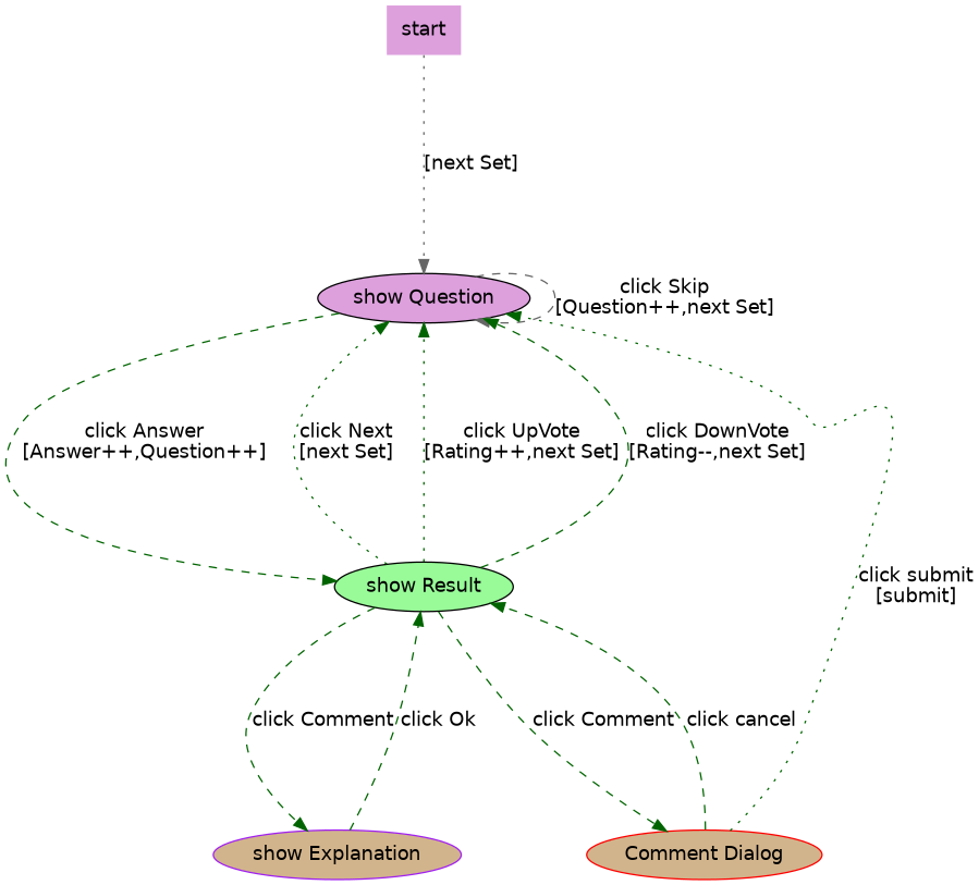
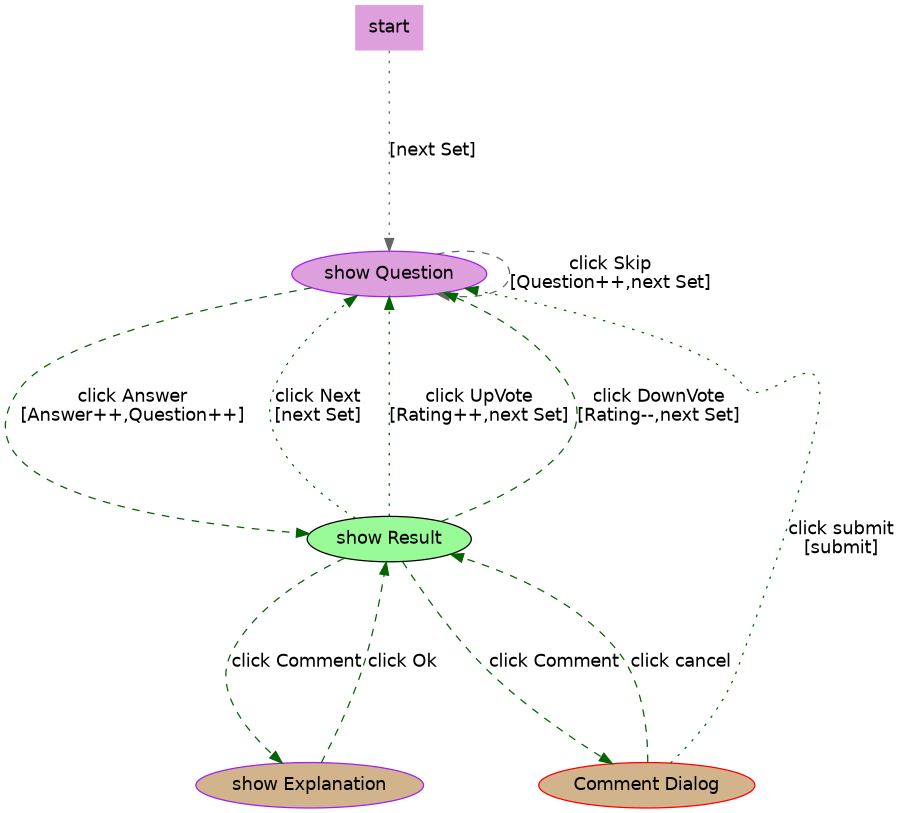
  digraph {
    concentrate=true
    fontname="DejaVu Sans"
    ranksep=2
    node [color=purple fillcolor=plum fontname="DejaVu Sans" style=filled]
    edge [color=darkgreen fontname="DejaVu Sans" style=dashed]
    start [shape=none]
-   "show Question" [color=black]
+   "show Question"
    "show Result" [color=black fillcolor=palegreen]
    "show Explanation" [fillcolor=tan]
    "Comment Dialog" [color=red fillcolor=tan]
    start -> "show Question" [color=gray40 label="[next Set]" style=dotted]
    "show Question" -> "show Question" [color=gray40 label="click Skip\n[Question++,next Set]"]
    "show Question" -> "show Result" [label="click Answer\n[Answer++,Question++]"]
    "show Result" -> "show Question" [label="click Next\n[next Set]" style=dotted]
    "show Result" -> "show Question" [label="click UpVote\n[Rating++,next Set]" style=dotted]
    "show Result" -> "show Question" [label="click DownVote\n[Rating--,next Set]"]
    "show Result" -> "show Explanation" [label="click Comment"]
    "show Result" -> "Comment Dialog" [label="click Comment"]
    "show Explanation" -> "show Result" [label="click Ok"]
    "Comment Dialog" -> "show Question" [label="click submit\n[submit]" style=dotted]
    "Comment Dialog" -> "show Result" [label="click cancel"]
  }
